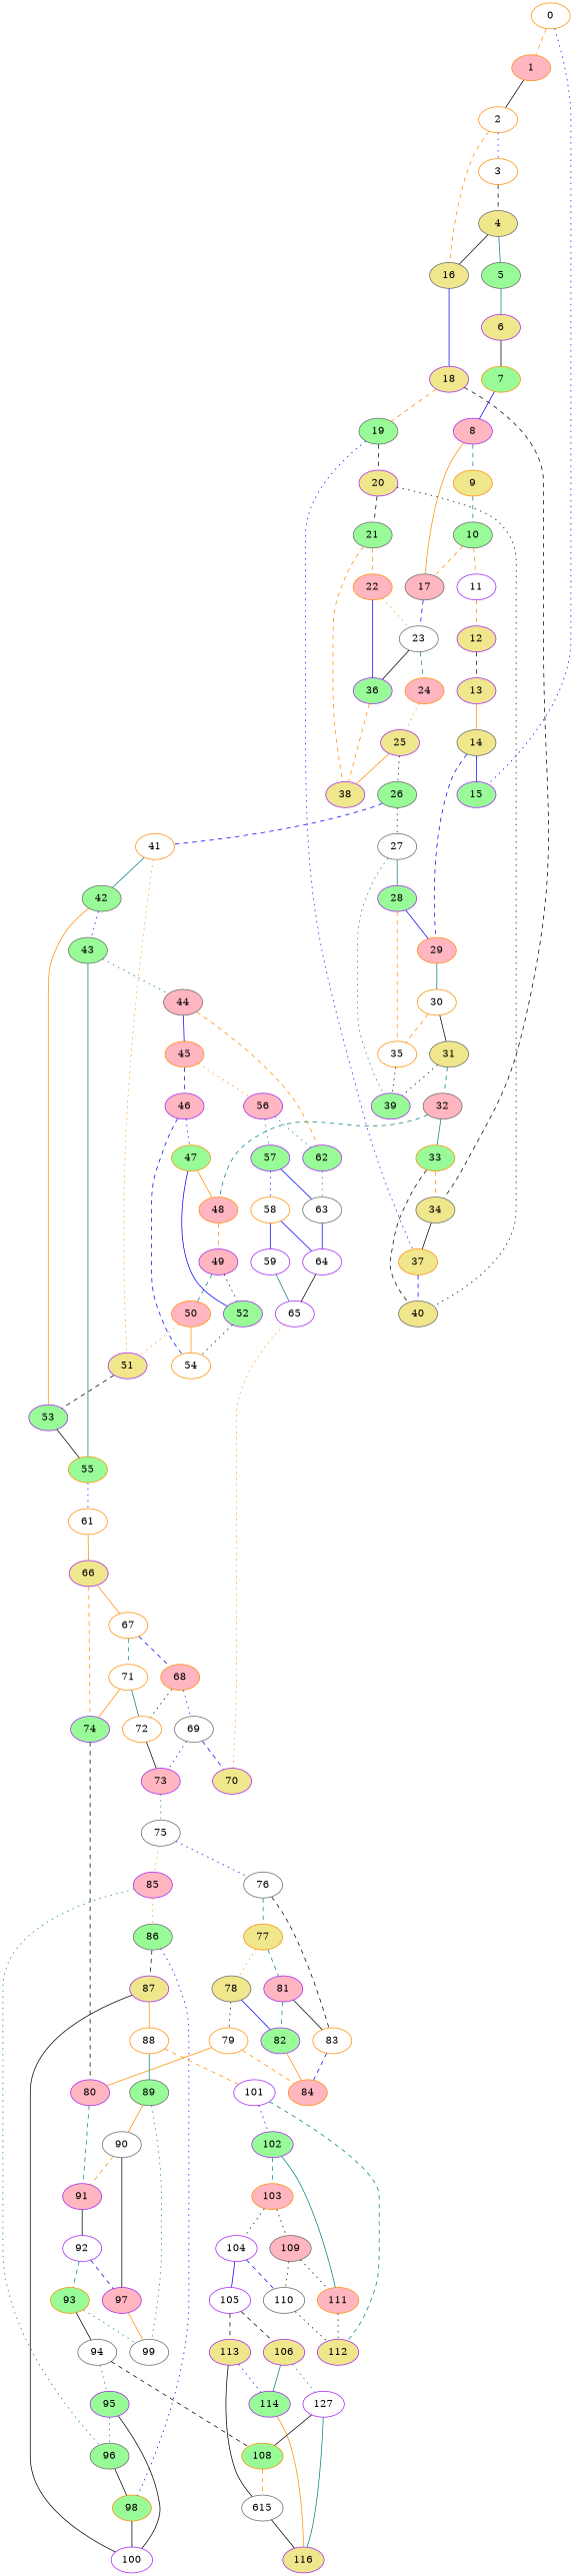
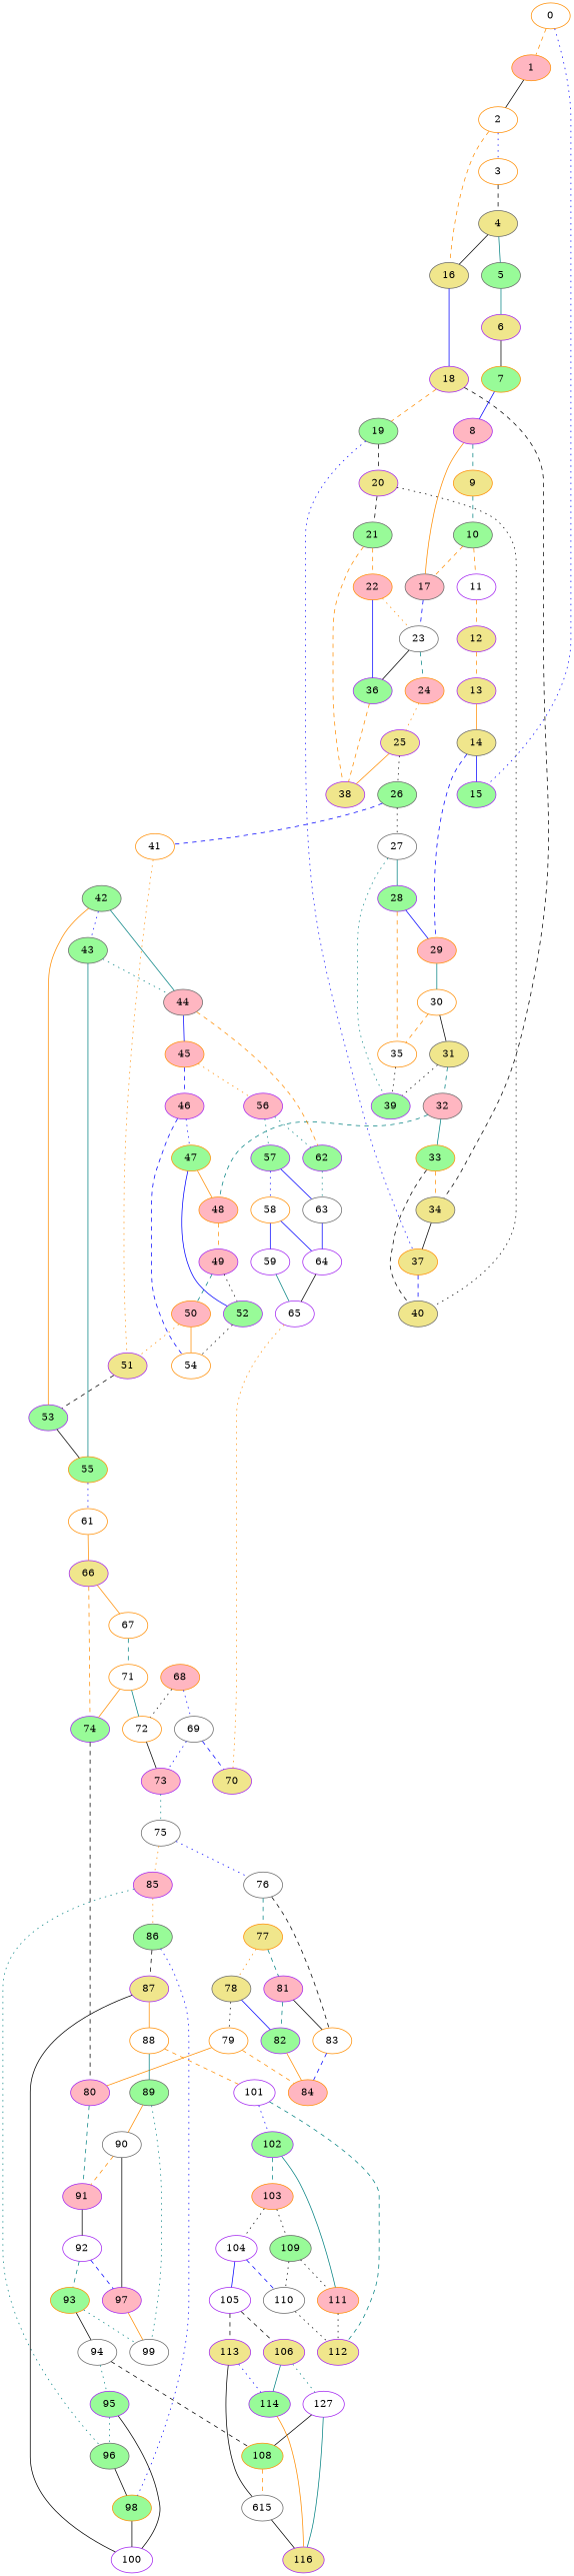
  graph {
    node [color=purple fillcolor=white style=filled]
    edge [color=black style=solid]
    0 [color=darkorange]
    1 [color=darkorange fillcolor=lightpink]
    15 [fillcolor=palegreen]
    2 [color=darkorange]
    3 [color=darkorange]
    16 [color=gray40 fillcolor=khaki]
    4 [color=gray40 fillcolor=khaki]
    18 [fillcolor=khaki]
    5 [color=gray40 fillcolor=palegreen]
    19 [color=gray40 fillcolor=palegreen]
    34 [color=gray40 fillcolor=khaki]
    6 [fillcolor=khaki]
    7 [color=darkorange fillcolor=palegreen]
    8 [fillcolor=lightpink]
    9 [color=darkorange fillcolor=khaki]
    17 [color=gray40 fillcolor=lightpink]
    10 [color=gray40 fillcolor=palegreen]
    23 [color=gray40]
    11
    24 [color=darkorange fillcolor=lightpink]
    36 [fillcolor=palegreen]
    12 [fillcolor=khaki]
    13 [fillcolor=khaki]
    14 [color=gray40 fillcolor=khaki]
    29 [color=darkorange fillcolor=lightpink]
    30 [color=darkorange]
    35 [color=darkorange]
    31 [color=gray40 fillcolor=khaki]
    20 [fillcolor=khaki]
    37 [color=darkorange fillcolor=khaki]
    25 [fillcolor=khaki]
    21 [color=gray40 fillcolor=palegreen]
    40 [color=gray40 fillcolor=khaki]
    22 [color=darkorange fillcolor=lightpink]
    38 [fillcolor=khaki]
    26 [color=gray40 fillcolor=palegreen]
    27 [color=gray40]
    41 [color=darkorange]
    28 [fillcolor=palegreen]
    39 [fillcolor=palegreen]
    42 [color=gray40 fillcolor=palegreen]
    51 [fillcolor=khaki]
    43 [color=gray40 fillcolor=palegreen]
    53 [fillcolor=palegreen]
    32 [color=gray40 fillcolor=lightpink]
    33 [color=darkorange fillcolor=palegreen]
    48 [color=darkorange fillcolor=lightpink]
    49 [fillcolor=lightpink]
    52 [fillcolor=palegreen]
    50 [color=darkorange fillcolor=lightpink]
    44 [color=gray40 fillcolor=lightpink]
    55 [color=darkorange fillcolor=palegreen]
    45 [color=darkorange fillcolor=lightpink]
    62 [fillcolor=palegreen]
    61 [color=darkorange]
    46 [fillcolor=lightpink]
    56 [fillcolor=lightpink]
    63 [color=gray40]
    66 [fillcolor=khaki]
    47 [color=darkorange fillcolor=palegreen]
    54 [color=darkorange]
    57 [fillcolor=palegreen]
    64
    58 [color=darkorange]
    67 [color=darkorange]
    74 [fillcolor=palegreen]
    59
    65
    70 [fillcolor=khaki]
    68 [color=darkorange fillcolor=lightpink]
    71 [color=darkorange]
    80 [fillcolor=lightpink]
    69 [color=gray40]
    72 [color=darkorange]
    91 [fillcolor=lightpink]
    73 [fillcolor=lightpink]
    75 [color=gray40]
    76 [color=gray40]
    85 [fillcolor=lightpink]
    77 [color=darkorange fillcolor=khaki]
    83 [color=darkorange]
    86 [color=gray40 fillcolor=palegreen]
    96 [color=gray40 fillcolor=palegreen]
    92
    78 [color=gray40 fillcolor=khaki]
    81 [fillcolor=lightpink]
    84 [color=darkorange fillcolor=lightpink]
    87 [fillcolor=khaki]
    98 [color=darkorange fillcolor=palegreen]
    79 [color=darkorange]
    82 [fillcolor=palegreen]
    97 [fillcolor=lightpink]
    93 [color=darkorange fillcolor=palegreen]
    88 [color=darkorange]
    100
    89 [color=gray40 fillcolor=palegreen]
    101
    90 [color=gray40]
    99 [color=gray40]
    102 [fillcolor=palegreen]
    112 [fillcolor=khaki]
    103 [color=darkorange fillcolor=lightpink]
    111 [color=darkorange fillcolor=lightpink]
    94 [color=gray40]
    95 [fillcolor=palegreen]
    108 [color=darkorange fillcolor=palegreen]
    n107 [color=gray40 label=615]
    116 [fillcolor=khaki]
    104
-   109 [color=gray40 fillcolor=lightpink]
+   109 [color=gray40 fillcolor=palegreen]
    105
    110 [color=gray40]
    106 [fillcolor=khaki]
    113 [fillcolor=khaki]
    n115 [label=127]
    114 [fillcolor=palegreen]
    0 -- 1 [color=darkorange style=dashed]
    0 -- 15 [color=blue style=dotted]
    1 -- 2
    2 -- 3 [color=blue style=dotted]
    2 -- 16 [color=darkorange style=dashed]
    3 -- 4 [style=dashed]
    16 -- 18 [color=blue]
    4 -- 16
    4 -- 5 [color=teal]
    18 -- 19 [color=darkorange style=dashed]
    18 -- 34 [style=dashed]
    5 -- 6 [color=teal]
    19 -- 20 [style=dashed]
    19 -- 37 [color=blue style=dotted]
    34 -- 37
    6 -- 7
    7 -- 8 [color=blue]
    8 -- 9 [color=teal style=dashed]
    8 -- 17 [color=darkorange]
    9 -- 10 [color=teal style=dashed]
    17 -- 23 [color=blue style=dashed]
    10 -- 17 [color=darkorange style=dashed]
    10 -- 11 [color=darkorange style=dashed]
    23 -- 24 [color=teal style=dashed]
    23 -- 36
    11 -- 12 [color=darkorange style=dashed]
    24 -- 25 [color=darkorange style=dotted]
    36 -- 38 [color=darkorange style=dashed]
-   12 -- 13 [style=dashed]
+   12 -- 13 [color=darkorange style=dashed]
    13 -- 14 [color=darkorange]
    14 -- 15 [color=blue]
    14 -- 29 [color=blue style=dashed]
    29 -- 30 [color=teal]
    30 -- 35 [color=darkorange style=dashed]
    30 -- 31
    35 -- 39 [style=dotted]
    31 -- 39 [style=dotted]
    31 -- 32 [color=teal style=dashed]
    20 -- 21 [style=dashed]
    20 -- 40 [style=dotted]
    37 -- 40 [color=blue style=dashed]
    25 -- 38 [color=darkorange]
    25 -- 26 [style=dotted]
    21 -- 22 [color=darkorange style=dashed]
    21 -- 38 [color=darkorange style=dashed]
    22 -- 23 [color=darkorange style=dotted]
    22 -- 36 [color=blue]
    26 -- 27 [style=dotted]
    26 -- 41 [color=blue style=dashed]
    27 -- 28 [color=teal]
    27 -- 39 [color=teal style=dotted]
-   41 -- 42 [color=teal]
+   44 -- 42 [color=teal]
    41 -- 51 [color=darkorange style=dotted]
    28 -- 29 [color=blue]
    28 -- 35 [color=darkorange style=dashed]
    42 -- 43 [color=blue style=dotted]
    42 -- 53 [color=darkorange]
    51 -- 53 [style=dashed]
    43 -- 44 [color=teal style=dotted]
    43 -- 55 [color=teal]
    53 -- 55
    32 -- 33 [color=teal]
    32 -- 48 [color=teal style=dashed]
    33 -- 34 [color=darkorange style=dashed]
    33 -- 40 [style=dashed]
    48 -- 49 [color=darkorange style=dashed]
    49 -- 52 [style=dotted]
    49 -- 50 [color=teal style=dashed]
    52 -- 54 [style=dotted]
    50 -- 51 [color=darkorange style=dotted]
    50 -- 54 [color=darkorange]
    44 -- 45 [color=blue]
    44 -- 62 [color=darkorange style=dashed]
    55 -- 61 [color=blue style=dotted]
    45 -- 46 [color=blue style=dashed]
    45 -- 56 [color=darkorange style=dotted]
    62 -- 63 [color=teal style=dotted]
    61 -- 66 [color=darkorange]
    46 -- 47 [color=blue style=dotted]
    46 -- 54 [color=blue style=dashed]
    56 -- 62 [color=teal style=dotted]
    56 -- 57 [color=teal style=dotted]
    63 -- 64 [color=blue]
    66 -- 67 [color=darkorange]
    66 -- 74 [color=darkorange style=dashed]
    47 -- 48 [color=darkorange]
    47 -- 52 [color=blue]
    57 -- 63 [color=blue]
    57 -- 58 [color=blue style=dotted]
    64 -- 65
    58 -- 64 [color=blue]
    58 -- 59 [color=blue]
-   67 -- 68 [color=blue style=dashed]
    67 -- 71 [color=teal style=dashed]
    74 -- 80 [style=dashed]
    59 -- 65 [color=teal]
    65 -- 70 [color=darkorange style=dotted]
    68 -- 69 [color=blue style=dotted]
    68 -- 72 [style=dotted]
    71 -- 74 [color=darkorange]
    71 -- 72 [color=teal]
    80 -- 91 [color=teal style=dashed]
    69 -- 70 [color=blue style=dashed]
    69 -- 73 [color=blue style=dotted]
    72 -- 73
    91 -- 92
    73 -- 75 [color=teal style=dotted]
    75 -- 76 [color=blue style=dotted]
    75 -- 85 [color=darkorange style=dotted]
    76 -- 77 [color=teal style=dashed]
    76 -- 83 [style=dashed]
    85 -- 86 [color=darkorange style=dotted]
    85 -- 96 [color=teal style=dotted]
    77 -- 78 [color=darkorange style=dotted]
    77 -- 81 [color=teal style=dashed]
    83 -- 84 [color=blue style=dashed]
    86 -- 87 [style=dashed]
    86 -- 98 [color=blue style=dotted]
    96 -- 98
    92 -- 97 [color=blue style=dashed]
    92 -- 93 [color=teal style=dashed]
    78 -- 79 [style=dotted]
    78 -- 82 [color=blue]
    81 -- 83
    81 -- 82 [color=teal style=dashed]
    87 -- 88 [color=darkorange]
    87 -- 100
    98 -- 100
    79 -- 80 [color=darkorange]
    79 -- 84 [color=darkorange style=dashed]
    82 -- 84 [color=darkorange]
    97 -- 99 [color=darkorange]
    93 -- 99 [color=teal style=dotted]
    93 -- 94
    88 -- 89 [color=teal]
    88 -- 101 [color=darkorange style=dashed]
    89 -- 90 [color=darkorange]
    89 -- 99 [color=teal style=dotted]
    101 -- 102 [color=blue style=dotted]
    101 -- 112 [color=teal style=dashed]
    90 -- 91 [color=darkorange style=dashed]
    90 -- 97
    102 -- 103 [color=teal style=dashed]
    102 -- 111 [color=teal]
    103 -- 104 [style=dotted]
    103 -- 109 [style=dotted]
    111 -- 112 [style=dotted]
    94 -- 95 [color=teal style=dotted]
    94 -- 108 [style=dashed]
    95 -- 96 [color=teal style=dotted]
    95 -- 100
    108 -- n107 [color=darkorange style=dashed]
    n107 -- 116
    104 -- 105 [color=blue]
    104 -- 110 [color=blue style=dashed]
    109 -- 111 [style=dotted]
    109 -- 110 [style=dotted]
    105 -- 106 [style=dashed]
    105 -- 113 [style=dashed]
    110 -- 112 [style=dotted]
    106 -- n115 [color=teal style=dotted]
    106 -- 114 [color=teal]
    113 -- n107
    113 -- 114 [color=blue style=dotted]
    n115 -- 108
    n115 -- 116 [color=teal]
    114 -- 116 [color=darkorange]
  }
